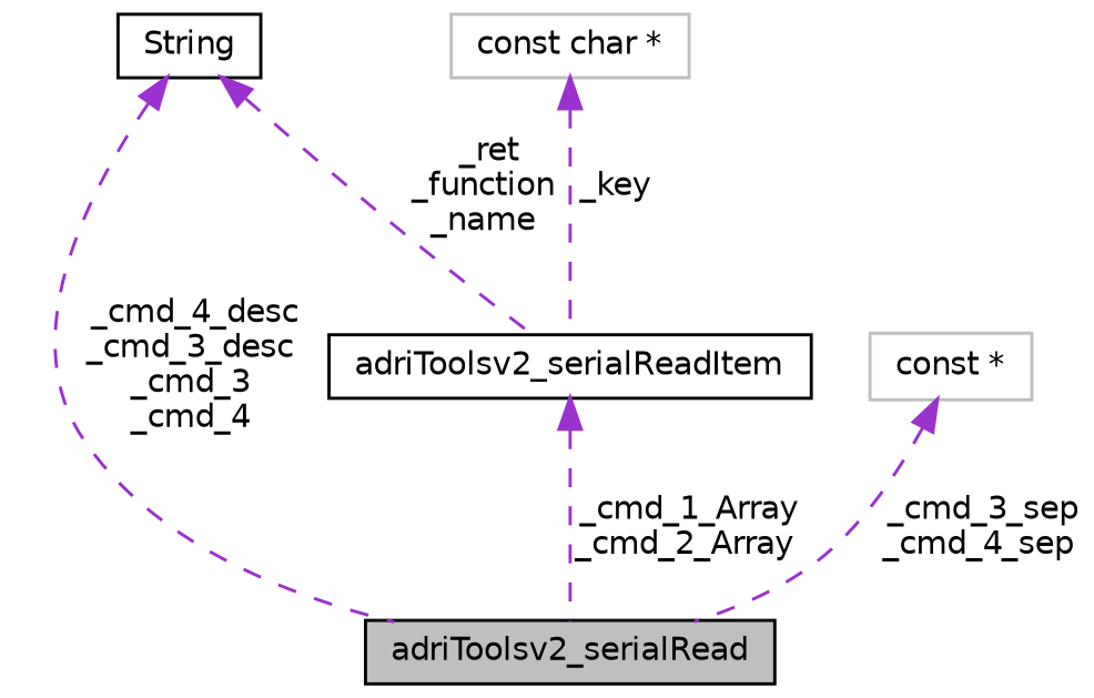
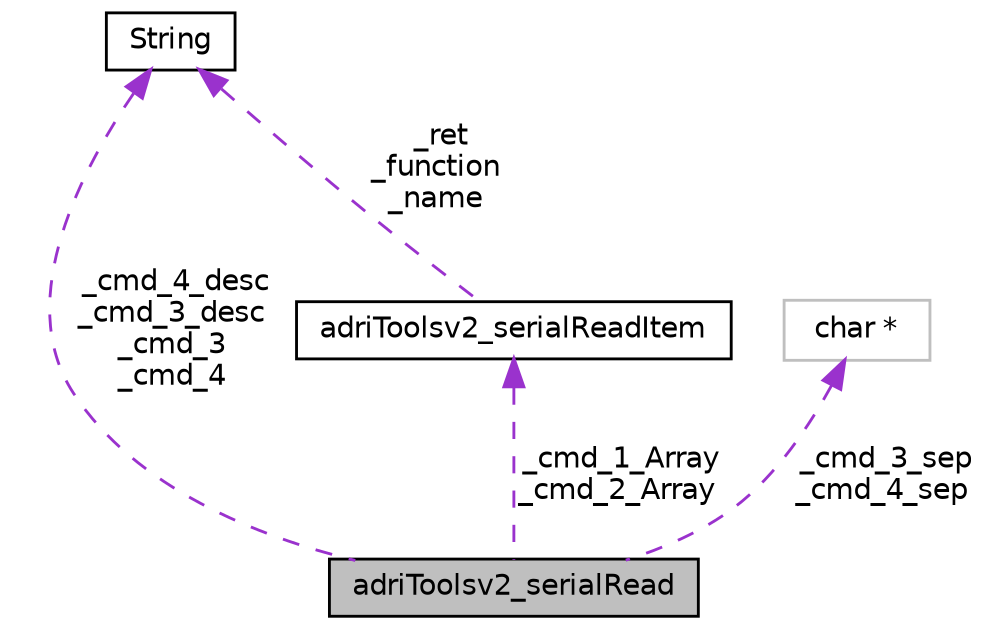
  digraph {
    node [color=black fillcolor=white fontname=Helvetica fontsize=10 shape=record style=filled]
    edge [color=darkorchid3 dir=back fontname=Helvetica fontsize=10 labelfontname=Helvetica labelfontsize=10 style=dashed]
    n1 [fillcolor=grey75 fontcolor=black height=0.2 label=adriToolsv2_serialRead width=0.4]
    n2 [height=0.2 label=String width=0.4]
    n3 [height=0.2 label=adriToolsv2_serialReadItem width=0.4]
-   n4 [color=grey75 height=0.2 label="const char *" width=0.4]
-   n5 [color=grey75 height=0.2 label="const *" width=0.4]
+   n5 [color=grey75 height=0.2 label="char *" width=0.4]
    n2 -> n1 [label=" _cmd_4_desc\n_cmd_3_desc\n_cmd_3\n_cmd_4"]
    n2 -> n3 [label=" _ret\n_function\n_name"]
    n3 -> n1 [label=" _cmd_1_Array\n_cmd_2_Array"]
-   n4 -> n3 [label=" _key"]
    n5 -> n1 [label=" _cmd_3_sep\n_cmd_4_sep"]
  }
